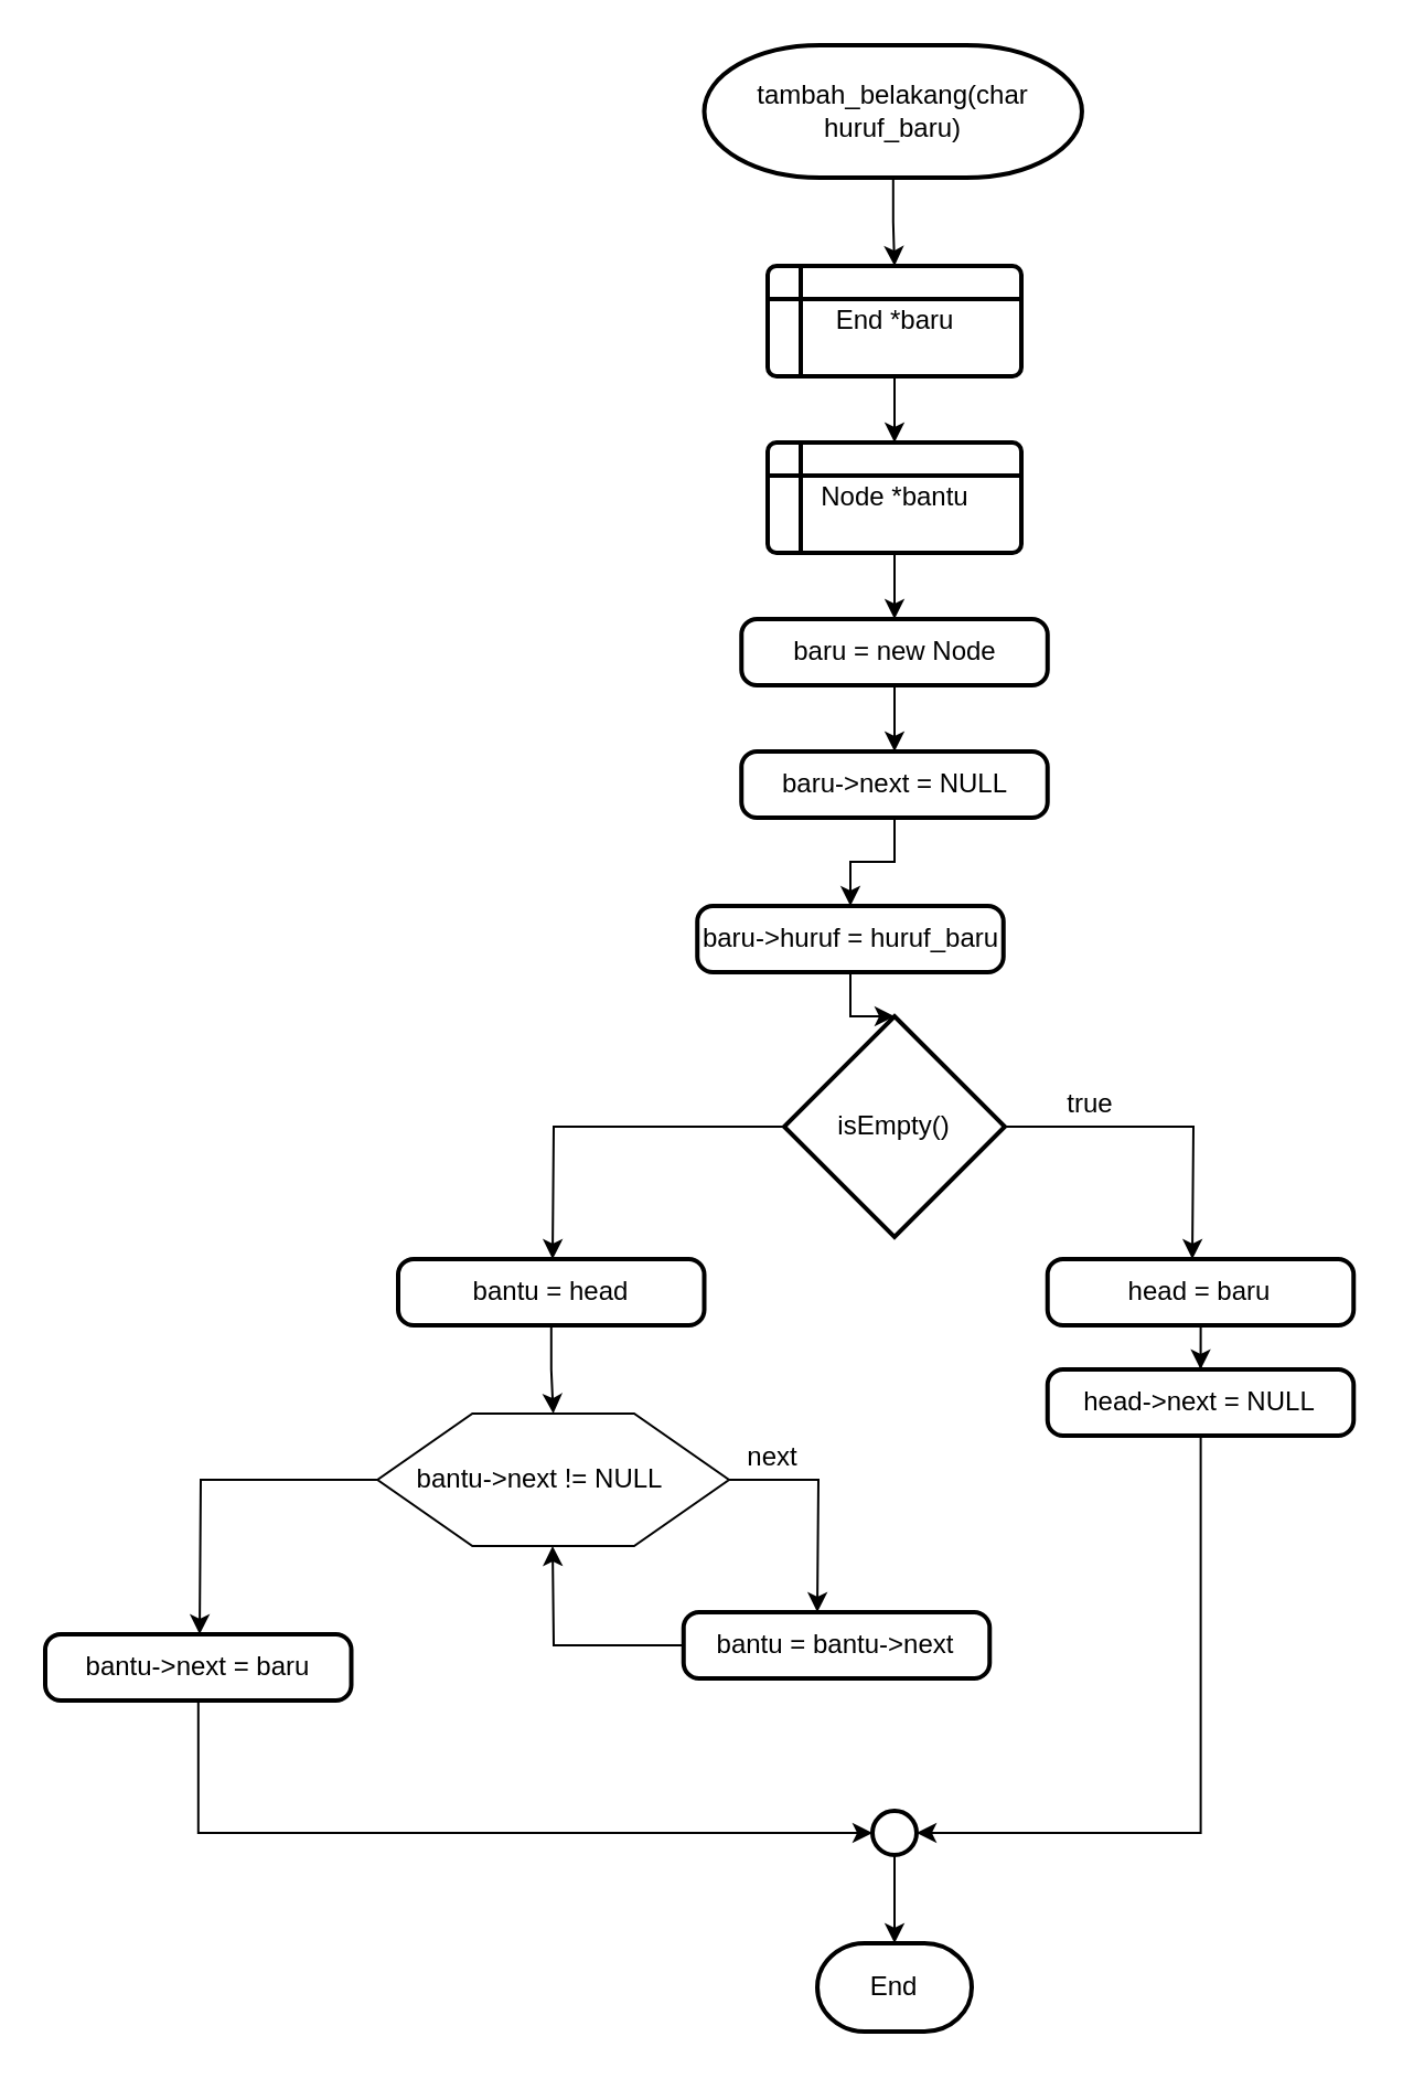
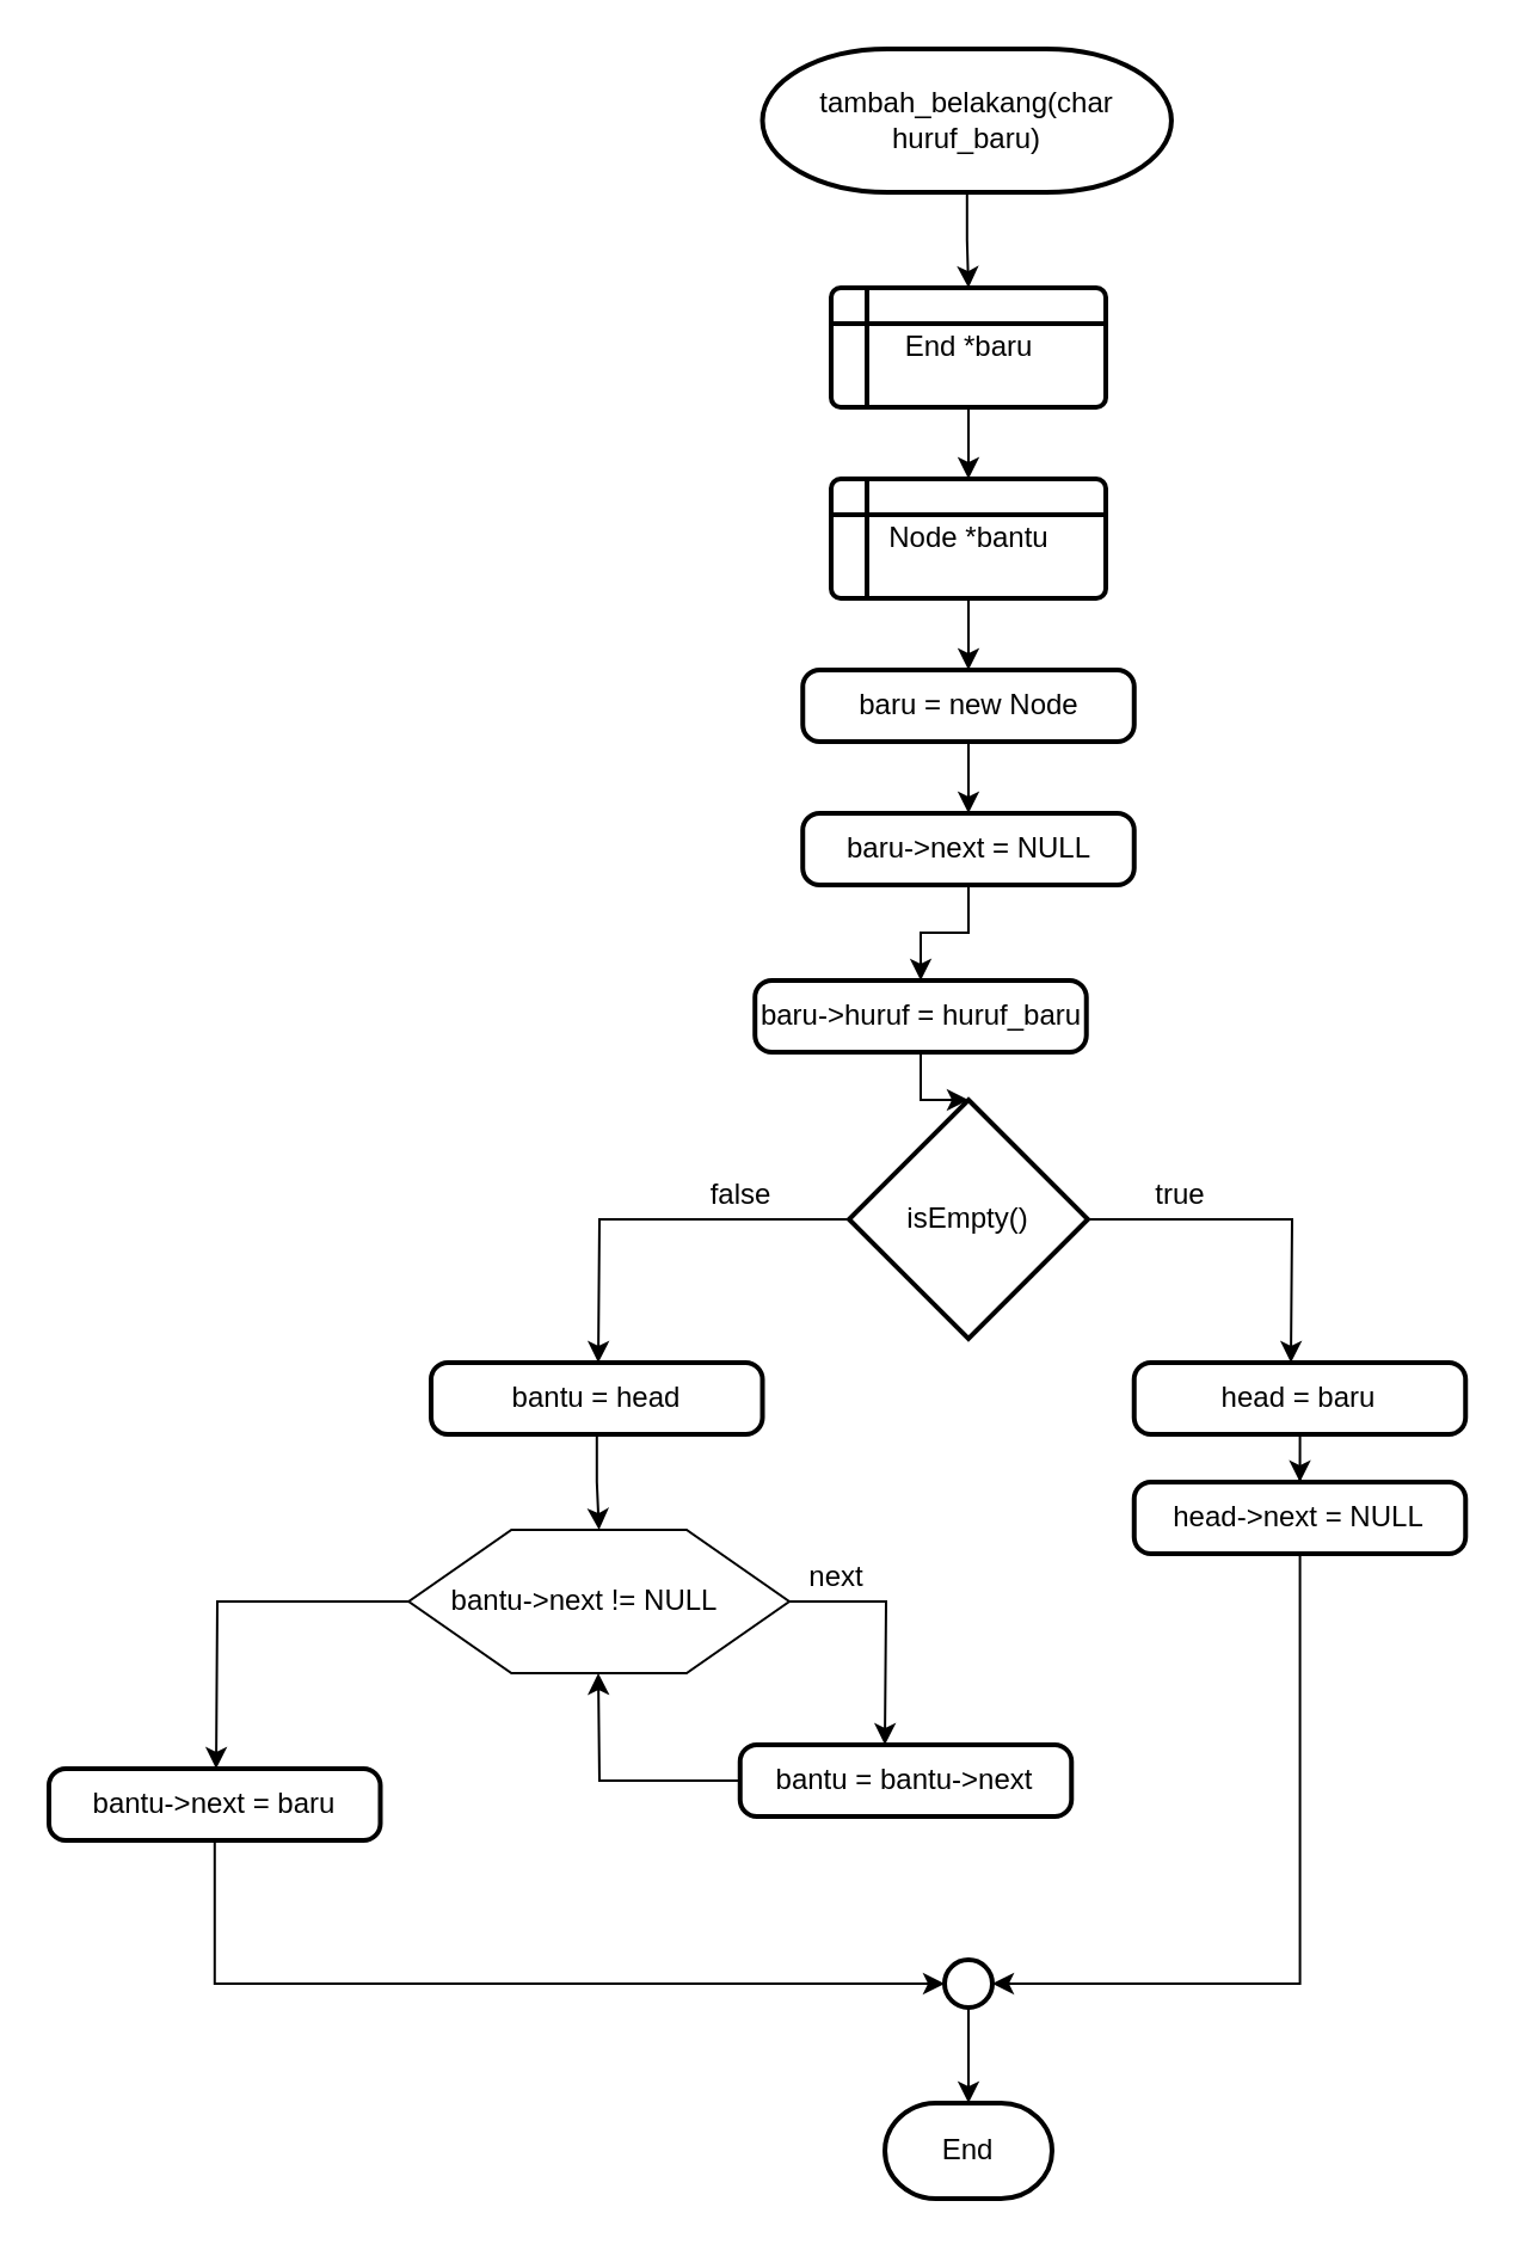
  <mxCell id="0" />
  <mxCell id="1" parent="0" />
  <mxCell id="2" style="edgeStyle=orthogonalEdgeStyle;rounded=0;orthogonalLoop=1;jettySize=auto;html=1;entryX=0.5;entryY=0;entryDx=0;entryDy=0;" parent="1" source="3" target="5" edge="1"><mxGeometry relative="1" as="geometry" /></mxCell>
  <mxCell id="3" value="End *baru" style="shape=internalStorage;whiteSpace=wrap;html=1;dx=15;dy=15;rounded=1;arcSize=8;strokeWidth=2;" parent="1" vertex="1"><mxGeometry x="347.5" y="120" width="115" height="50" as="geometry" /></mxCell>
  <mxCell id="4" style="edgeStyle=orthogonalEdgeStyle;rounded=0;orthogonalLoop=1;jettySize=auto;html=1;entryX=0.5;entryY=0;entryDx=0;entryDy=0;" parent="1" source="5" target="7" edge="1"><mxGeometry relative="1" as="geometry" /></mxCell>
  <mxCell id="5" value="Node *bantu" style="shape=internalStorage;whiteSpace=wrap;html=1;dx=15;dy=15;rounded=1;arcSize=8;strokeWidth=2;" parent="1" vertex="1"><mxGeometry x="347.5" y="200" width="115" height="50" as="geometry" /></mxCell>
  <mxCell id="6" style="edgeStyle=orthogonalEdgeStyle;rounded=0;orthogonalLoop=1;jettySize=auto;html=1;entryX=0.5;entryY=0;entryDx=0;entryDy=0;" parent="1" source="7" target="9" edge="1"><mxGeometry relative="1" as="geometry" /></mxCell>
  <mxCell id="7" value="baru = new Node" style="rounded=1;whiteSpace=wrap;html=1;absoluteArcSize=1;arcSize=14;strokeWidth=2;" parent="1" vertex="1"><mxGeometry x="335.63" y="280" width="138.75" height="30" as="geometry" /></mxCell>
  <mxCell id="8" style="edgeStyle=orthogonalEdgeStyle;rounded=0;orthogonalLoop=1;jettySize=auto;html=1;entryX=0.5;entryY=0;entryDx=0;entryDy=0;" parent="1" source="9" target="11" edge="1"><mxGeometry relative="1" as="geometry" /></mxCell>
  <mxCell id="9" value="baru-&amp;gt;next = NULL" style="rounded=1;whiteSpace=wrap;html=1;absoluteArcSize=1;arcSize=14;strokeWidth=2;" parent="1" vertex="1"><mxGeometry x="335.62" y="340" width="138.75" height="30" as="geometry" /></mxCell>
  <mxCell id="10" style="edgeStyle=orthogonalEdgeStyle;rounded=0;orthogonalLoop=1;jettySize=auto;html=1;entryX=0.5;entryY=0;entryDx=0;entryDy=0;entryPerimeter=0;" parent="1" source="11" target="14" edge="1"><mxGeometry relative="1" as="geometry" /></mxCell>
  <mxCell id="11" value="baru-&amp;gt;huruf = huruf_baru" style="rounded=1;whiteSpace=wrap;html=1;absoluteArcSize=1;arcSize=14;strokeWidth=2;" parent="1" vertex="1"><mxGeometry x="315.62" y="410" width="138.75" height="30" as="geometry" /></mxCell>
  <mxCell id="12" style="edgeStyle=orthogonalEdgeStyle;rounded=0;orthogonalLoop=1;jettySize=auto;html=1;" parent="1" source="14" edge="1"><mxGeometry relative="1" as="geometry"><mxPoint x="540" y="570" as="targetPoint" /></mxGeometry></mxCell>
  <mxCell id="13" style="edgeStyle=orthogonalEdgeStyle;rounded=0;orthogonalLoop=1;jettySize=auto;html=1;" parent="1" source="14" edge="1"><mxGeometry relative="1" as="geometry"><mxPoint x="250" y="570" as="targetPoint" /></mxGeometry></mxCell>
  <mxCell id="14" value="isEmpty()" style="strokeWidth=2;html=1;shape=mxgraph.flowchart.decision;whiteSpace=wrap;" parent="1" vertex="1"><mxGeometry x="354.99" y="460" width="100" height="100" as="geometry" /></mxCell>
  <mxCell id="15" value="true" style="text;html=1;strokeColor=none;fillColor=none;align=center;verticalAlign=middle;whiteSpace=wrap;rounded=0;" parent="1" vertex="1"><mxGeometry x="474.37" y="490" width="40" height="20" as="geometry" /></mxCell>
  <mxCell id="16" style="edgeStyle=orthogonalEdgeStyle;rounded=0;orthogonalLoop=1;jettySize=auto;html=1;entryX=0.5;entryY=0;entryDx=0;entryDy=0;" parent="1" source="17" target="19" edge="1"><mxGeometry relative="1" as="geometry" /></mxCell>
  <mxCell id="17" value="head = baru" style="rounded=1;whiteSpace=wrap;html=1;absoluteArcSize=1;arcSize=14;strokeWidth=2;" parent="1" vertex="1"><mxGeometry x="474.37" y="570" width="138.75" height="30" as="geometry" /></mxCell>
  <mxCell id="18" style="edgeStyle=orthogonalEdgeStyle;rounded=0;orthogonalLoop=1;jettySize=auto;html=1;" parent="1" source="19" target="33" edge="1"><mxGeometry relative="1" as="geometry"><mxPoint x="480" y="830" as="targetPoint" /><Array as="points"><mxPoint x="544" y="830" /></Array></mxGeometry></mxCell>
  <mxCell id="19" value="head-&amp;gt;next = NULL" style="rounded=1;whiteSpace=wrap;html=1;absoluteArcSize=1;arcSize=14;strokeWidth=2;" parent="1" vertex="1"><mxGeometry x="474.38" y="620" width="138.75" height="30" as="geometry" /></mxCell>
+ <mxCell id="20" value="false" style="text;html=1;strokeColor=none;fillColor=none;align=center;verticalAlign=middle;whiteSpace=wrap;rounded=0;" parent="1" vertex="1"><mxGeometry x="290" y="490" width="40" height="20" as="geometry" /></mxCell>
  <mxCell id="21" style="edgeStyle=orthogonalEdgeStyle;rounded=0;orthogonalLoop=1;jettySize=auto;html=1;entryX=0.5;entryY=0;entryDx=0;entryDy=0;" parent="1" source="22" target="25" edge="1"><mxGeometry relative="1" as="geometry" /></mxCell>
  <mxCell id="22" value="bantu = head" style="rounded=1;whiteSpace=wrap;html=1;absoluteArcSize=1;arcSize=14;strokeWidth=2;" parent="1" vertex="1"><mxGeometry x="180" y="570" width="138.75" height="30" as="geometry" /></mxCell>
  <mxCell id="23" style="edgeStyle=orthogonalEdgeStyle;rounded=0;orthogonalLoop=1;jettySize=auto;html=1;" parent="1" source="25" edge="1"><mxGeometry relative="1" as="geometry"><mxPoint x="370" y="730" as="targetPoint" /></mxGeometry></mxCell>
  <mxCell id="24" style="edgeStyle=orthogonalEdgeStyle;rounded=0;orthogonalLoop=1;jettySize=auto;html=1;" parent="1" source="25" edge="1"><mxGeometry relative="1" as="geometry"><mxPoint x="90" y="740" as="targetPoint" /></mxGeometry></mxCell>
  <mxCell id="25" value="" style="verticalLabelPosition=bottom;verticalAlign=top;html=1;shape=hexagon;perimeter=hexagonPerimeter2;arcSize=6;size=0.27;" parent="1" vertex="1"><mxGeometry x="170.62" y="640" width="159.38" height="60" as="geometry" /></mxCell>
  <mxCell id="26" value="bantu-&amp;gt;next != NULL" style="text;html=1;strokeColor=none;fillColor=none;align=center;verticalAlign=middle;whiteSpace=wrap;rounded=0;" parent="1" vertex="1"><mxGeometry x="180" y="660" width="129.38" height="20" as="geometry" /></mxCell>
  <mxCell id="27" style="edgeStyle=orthogonalEdgeStyle;rounded=0;orthogonalLoop=1;jettySize=auto;html=1;" parent="1" source="28" edge="1"><mxGeometry relative="1" as="geometry"><mxPoint x="250" y="700" as="targetPoint" /></mxGeometry></mxCell>
  <mxCell id="28" value="bantu = bantu-&amp;gt;next" style="rounded=1;whiteSpace=wrap;html=1;absoluteArcSize=1;arcSize=14;strokeWidth=2;" parent="1" vertex="1"><mxGeometry x="309.38" y="730" width="138.75" height="30" as="geometry" /></mxCell>
  <mxCell id="29" value="next" style="text;html=1;strokeColor=none;fillColor=none;align=center;verticalAlign=middle;whiteSpace=wrap;rounded=0;" parent="1" vertex="1"><mxGeometry x="330" y="650" width="40" height="20" as="geometry" /></mxCell>
  <mxCell id="30" style="edgeStyle=orthogonalEdgeStyle;rounded=0;orthogonalLoop=1;jettySize=auto;html=1;entryX=0;entryY=0.5;entryDx=0;entryDy=0;entryPerimeter=0;" parent="1" source="31" target="33" edge="1"><mxGeometry relative="1" as="geometry"><mxPoint x="370" y="830" as="targetPoint" /><Array as="points"><mxPoint x="89" y="830" /></Array></mxGeometry></mxCell>
  <mxCell id="31" value="bantu-&amp;gt;next = baru" style="rounded=1;whiteSpace=wrap;html=1;absoluteArcSize=1;arcSize=14;strokeWidth=2;" parent="1" vertex="1"><mxGeometry x="20" y="740" width="138.75" height="30" as="geometry" /></mxCell>
  <mxCell id="32" style="edgeStyle=orthogonalEdgeStyle;rounded=0;orthogonalLoop=1;jettySize=auto;html=1;entryX=0.5;entryY=0;entryDx=0;entryDy=0;entryPerimeter=0;" parent="1" source="33" target="34" edge="1"><mxGeometry relative="1" as="geometry" /></mxCell>
  <mxCell id="33" value="" style="strokeWidth=2;html=1;shape=mxgraph.flowchart.start_2;whiteSpace=wrap;" parent="1" vertex="1"><mxGeometry x="395" y="820" width="20" height="20" as="geometry" /></mxCell>
  <mxCell id="34" value="End" style="strokeWidth=2;html=1;shape=mxgraph.flowchart.terminator;whiteSpace=wrap;" parent="1" vertex="1"><mxGeometry x="370.02" y="880" width="69.98" height="40" as="geometry" /></mxCell>
  <mxCell id="35" style="edgeStyle=orthogonalEdgeStyle;rounded=0;orthogonalLoop=1;jettySize=auto;html=1;entryX=0.5;entryY=0;entryDx=0;entryDy=0;" edge="1" parent="1" source="36" target="3"><mxGeometry relative="1" as="geometry" /></mxCell>
  <mxCell id="36" value="tambah_belakang(char huruf_baru)" style="strokeWidth=2;html=1;shape=mxgraph.flowchart.terminator;whiteSpace=wrap;" vertex="1" parent="1"><mxGeometry x="318.75" y="20" width="171.22" height="60" as="geometry" /></mxCell>
